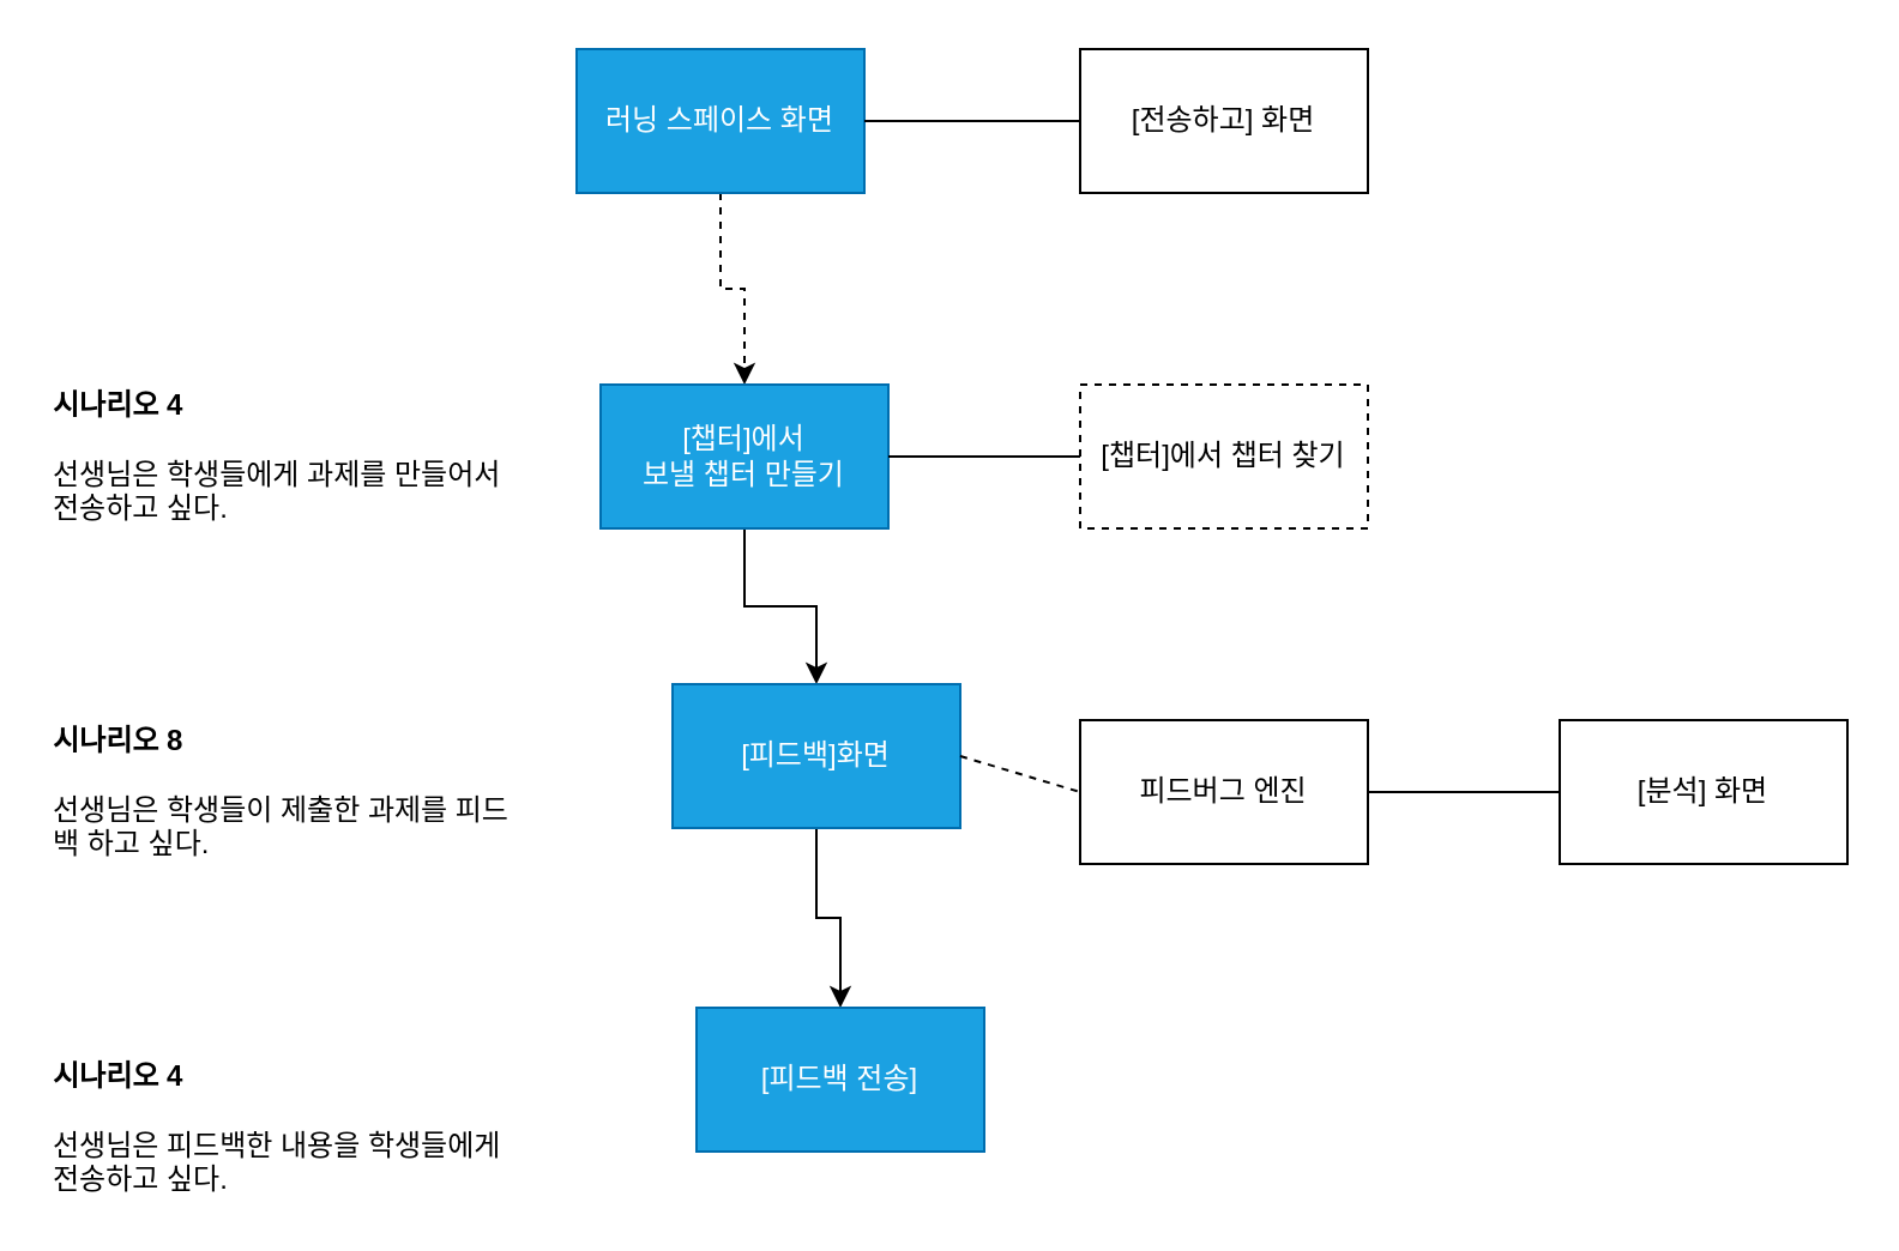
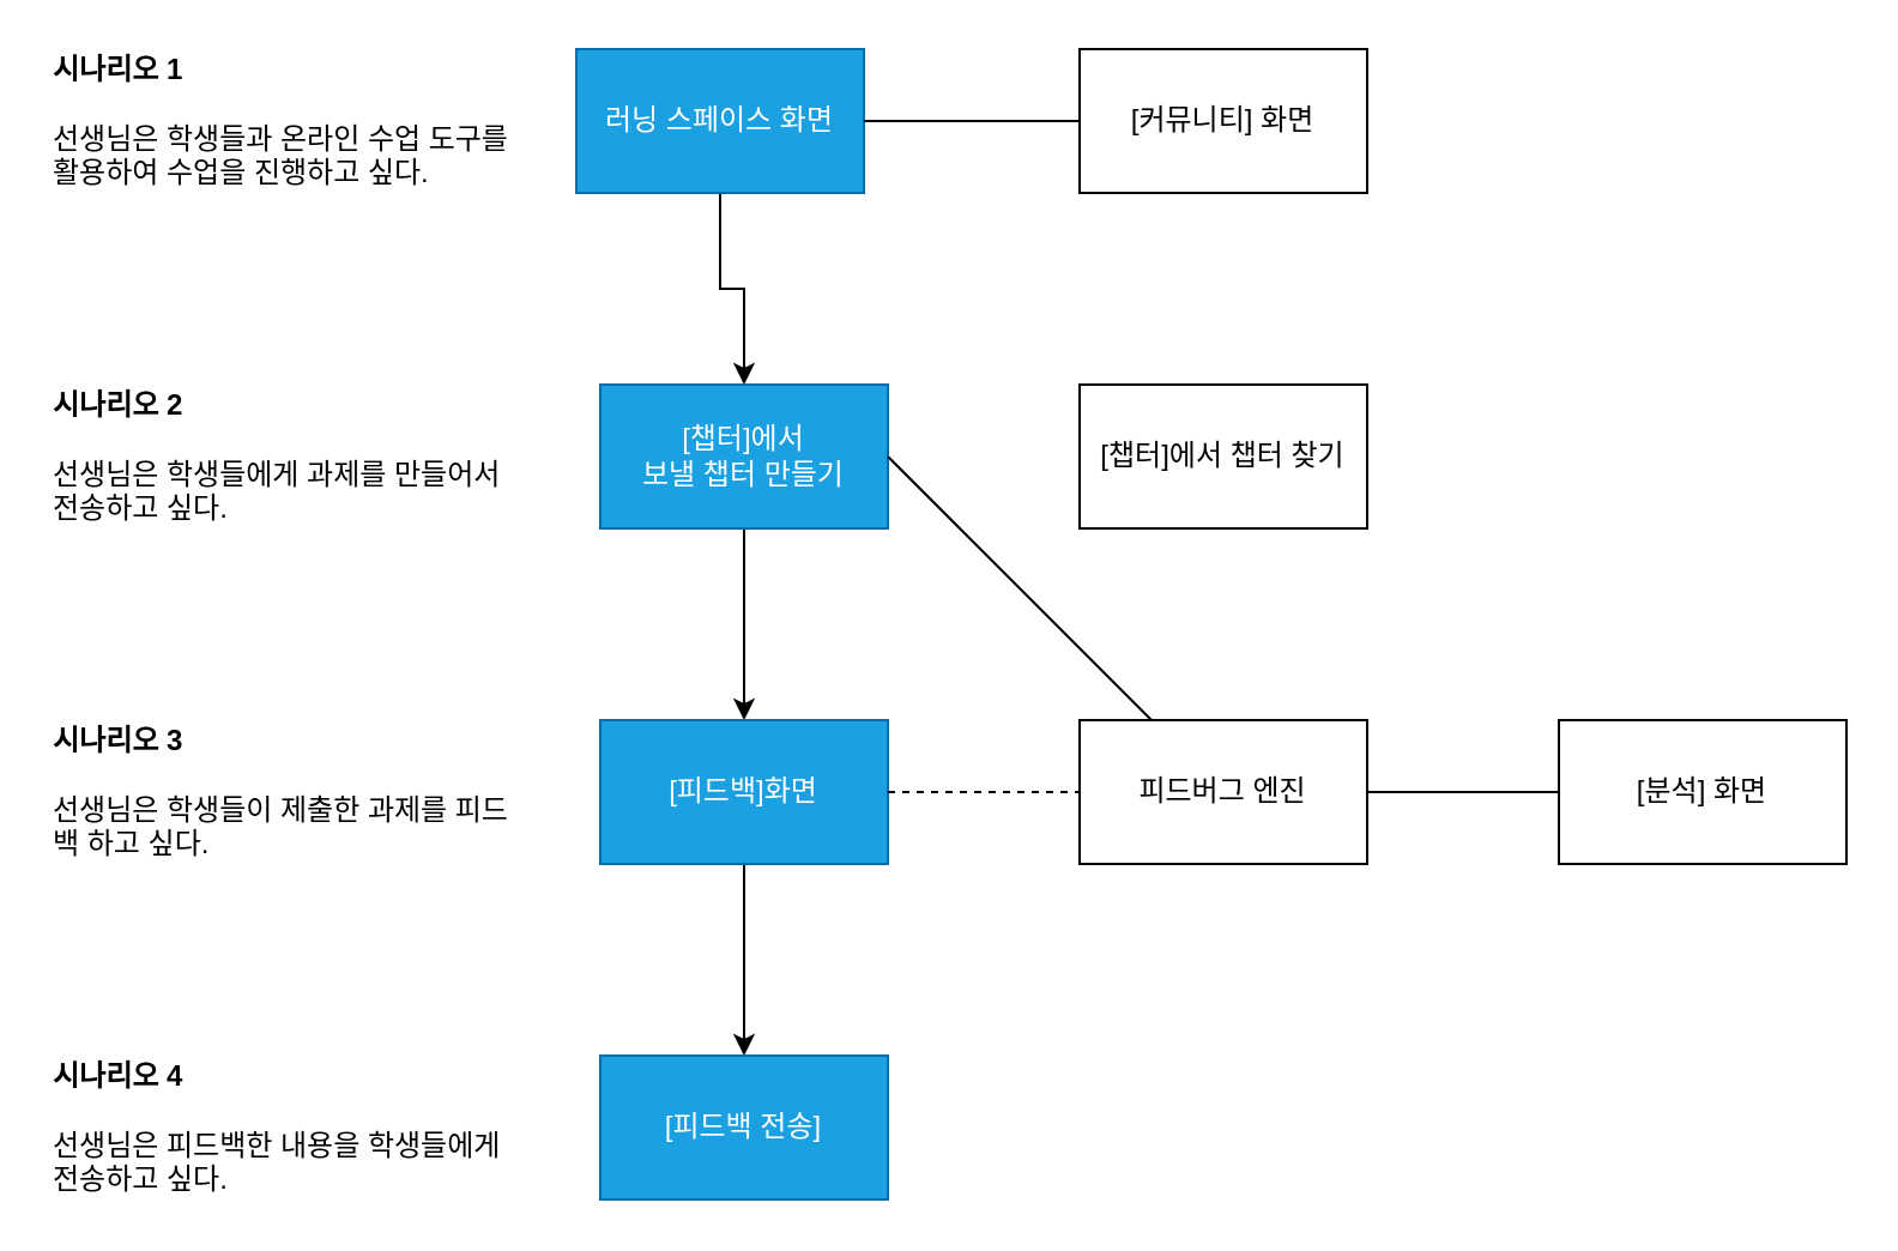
  <mxCell id="0" />
  <mxCell id="1" parent="0" />
- <mxCell id="2" value="" style="edgeStyle=orthogonalEdgeStyle;rounded=0;orthogonalLoop=1;jettySize=auto;html=1;dashed=1;" edge="1" parent="1" source="3" target="5"><mxGeometry relative="1" as="geometry" /></mxCell>
+ <mxCell id="2" value="" style="edgeStyle=orthogonalEdgeStyle;rounded=0;orthogonalLoop=1;jettySize=auto;html=1;" edge="1" parent="1" source="3" target="5"><mxGeometry relative="1" as="geometry" /></mxCell>
  <mxCell id="3" value="러닝 스페이스 화면" style="rounded=0;whiteSpace=wrap;html=1;fillColor=#1ba1e2;strokeColor=#006EAF;fontColor=#ffffff;" vertex="1" parent="1"><mxGeometry x="240" y="20" width="120" height="60" as="geometry" /></mxCell>
  <mxCell id="4" value="" style="edgeStyle=orthogonalEdgeStyle;rounded=0;orthogonalLoop=1;jettySize=auto;html=1;" edge="1" parent="1" source="5" target="8"><mxGeometry relative="1" as="geometry" /></mxCell>
  <mxCell id="5" value="[챕터]에서&lt;br&gt;보낼 챕터 만들기" style="whiteSpace=wrap;html=1;rounded=0;fillColor=#1ba1e2;strokeColor=#006EAF;fontColor=#ffffff;" vertex="1" parent="1"><mxGeometry x="250" y="160" width="120" height="60" as="geometry" /></mxCell>
- <mxCell id="6" value="[챕터]에서 챕터 찾기" style="whiteSpace=wrap;html=1;rounded=0;dashed=1;" vertex="1" parent="1"><mxGeometry x="450" y="160" width="120" height="60" as="geometry" /></mxCell>
+ <mxCell id="6" value="[챕터]에서 챕터 찾기" style="whiteSpace=wrap;html=1;rounded=0;" vertex="1" parent="1"><mxGeometry x="450" y="160" width="120" height="60" as="geometry" /></mxCell>
  <mxCell id="7" value="" style="edgeStyle=orthogonalEdgeStyle;rounded=0;orthogonalLoop=1;jettySize=auto;html=1;" edge="1" parent="1" source="8" target="9"><mxGeometry relative="1" as="geometry" /></mxCell>
- <mxCell id="8" value="[피드백]화면" style="whiteSpace=wrap;html=1;rounded=0;fillColor=#1ba1e2;strokeColor=#006EAF;fontColor=#ffffff;" vertex="1" parent="1"><mxGeometry x="280" y="285" width="120" height="60" as="geometry" /></mxCell>
- <mxCell id="9" value="[피드백 전송]" style="whiteSpace=wrap;html=1;rounded=0;fillColor=#1ba1e2;strokeColor=#006EAF;fontColor=#ffffff;" vertex="1" parent="1"><mxGeometry x="290" y="420" width="120" height="60" as="geometry" /></mxCell>
+ <mxCell id="8" value="[피드백]화면" style="whiteSpace=wrap;html=1;rounded=0;fillColor=#1ba1e2;strokeColor=#006EAF;fontColor=#ffffff;" vertex="1" parent="1"><mxGeometry x="250" y="300" width="120" height="60" as="geometry" /></mxCell>
+ <mxCell id="9" value="[피드백 전송]" style="whiteSpace=wrap;html=1;rounded=0;fillColor=#1ba1e2;strokeColor=#006EAF;fontColor=#ffffff;" vertex="1" parent="1"><mxGeometry x="250" y="440" width="120" height="60" as="geometry" /></mxCell>
  <mxCell id="10" value="피드버그 엔진" style="whiteSpace=wrap;html=1;rounded=0;" vertex="1" parent="1"><mxGeometry x="450" y="300" width="120" height="60" as="geometry" /></mxCell>
- <mxCell id="11" value="[전송하고] 화면" style="whiteSpace=wrap;html=1;rounded=0;" vertex="1" parent="1"><mxGeometry x="450" y="20" width="120" height="60" as="geometry" /></mxCell>
- <mxCell id="13" value="&lt;div style=&quot;&quot;&gt;&lt;span style=&quot;background-color: initial;&quot;&gt;&lt;b&gt;시나리오 4&lt;/b&gt;&lt;br&gt;&lt;br&gt;선생님은 학생들에게 과제를 만들어서 전송하고 싶다.&lt;/span&gt;&lt;/div&gt;" style="text;html=1;strokeColor=none;fillColor=none;align=left;verticalAlign=middle;whiteSpace=wrap;rounded=0;" vertex="1" parent="1"><mxGeometry x="20" y="160" width="200" height="60" as="geometry" /></mxCell>
+ <mxCell id="11" value="[커뮤니티] 화면" style="whiteSpace=wrap;html=1;rounded=0;" vertex="1" parent="1"><mxGeometry x="450" y="20" width="120" height="60" as="geometry" /></mxCell>
+ <mxCell id="12" value="&lt;div style=&quot;&quot;&gt;&lt;span style=&quot;background-color: initial;&quot;&gt;&lt;b&gt;시나리오 1&lt;/b&gt;&lt;br&gt;&lt;br&gt;선생님은 학생들과 온라인 수업 도구를 활용하여 수업을 진행하고 싶다.&lt;/span&gt;&lt;/div&gt;" style="text;html=1;strokeColor=none;fillColor=none;align=left;verticalAlign=middle;whiteSpace=wrap;rounded=0;" vertex="1" parent="1"><mxGeometry x="20" y="20" width="200" height="60" as="geometry" /></mxCell>
+ <mxCell id="13" value="&lt;div style=&quot;&quot;&gt;&lt;span style=&quot;background-color: initial;&quot;&gt;&lt;b&gt;시나리오 2&lt;/b&gt;&lt;br&gt;&lt;br&gt;선생님은 학생들에게 과제를 만들어서 전송하고 싶다.&lt;/span&gt;&lt;/div&gt;" style="text;html=1;strokeColor=none;fillColor=none;align=left;verticalAlign=middle;whiteSpace=wrap;rounded=0;" vertex="1" parent="1"><mxGeometry x="20" y="160" width="200" height="60" as="geometry" /></mxCell>
  <mxCell id="14" value="" style="endArrow=none;html=1;rounded=0;entryX=0;entryY=0.5;entryDx=0;entryDy=0;exitX=1;exitY=0.5;exitDx=0;exitDy=0;" edge="1" parent="1" source="3" target="11"><mxGeometry width="50" height="50" relative="1" as="geometry"><mxPoint x="270" y="370" as="sourcePoint" /><mxPoint x="320" y="320" as="targetPoint" /></mxGeometry></mxCell>
- <mxCell id="15" value="" style="endArrow=none;html=1;rounded=0;entryX=0;entryY=0.5;entryDx=0;entryDy=0;exitX=1;exitY=0.5;exitDx=0;exitDy=0;" edge="1" parent="1" source="5" target="6"><mxGeometry width="50" height="50" relative="1" as="geometry"><mxPoint x="270" y="370" as="sourcePoint" /><mxPoint x="320" y="320" as="targetPoint" /></mxGeometry></mxCell>
+ <mxCell id="15" value="" style="endArrow=none;html=1;rounded=0;exitX=1;exitY=0.5;exitDx=0;exitDy=0;" edge="1" parent="1" source="5" target="10"><mxGeometry width="50" height="50" relative="1" as="geometry"><mxPoint x="270" y="370" as="sourcePoint" /><mxPoint x="320" y="320" as="targetPoint" /></mxGeometry></mxCell>
  <mxCell id="16" value="" style="endArrow=none;html=1;rounded=0;entryX=0;entryY=0.5;entryDx=0;entryDy=0;exitX=1;exitY=0.5;exitDx=0;exitDy=0;dashed=1;" edge="1" parent="1" source="8" target="10"><mxGeometry width="50" height="50" relative="1" as="geometry"><mxPoint x="270" y="370" as="sourcePoint" /><mxPoint x="320" y="320" as="targetPoint" /></mxGeometry></mxCell>
- <mxCell id="17" value="&lt;div style=&quot;&quot;&gt;&lt;span style=&quot;background-color: initial;&quot;&gt;&lt;b&gt;시나리오 8&lt;/b&gt;&lt;br&gt;&lt;br&gt;선생님은 학생들이 제출한 과제를 피드백 하고 싶다.&lt;/span&gt;&lt;/div&gt;" style="text;html=1;strokeColor=none;fillColor=none;align=left;verticalAlign=middle;whiteSpace=wrap;rounded=0;" vertex="1" parent="1"><mxGeometry x="20" y="300" width="200" height="60" as="geometry" /></mxCell>
+ <mxCell id="17" value="&lt;div style=&quot;&quot;&gt;&lt;span style=&quot;background-color: initial;&quot;&gt;&lt;b&gt;시나리오 3&lt;/b&gt;&lt;br&gt;&lt;br&gt;선생님은 학생들이 제출한 과제를 피드백 하고 싶다.&lt;/span&gt;&lt;/div&gt;" style="text;html=1;strokeColor=none;fillColor=none;align=left;verticalAlign=middle;whiteSpace=wrap;rounded=0;" vertex="1" parent="1"><mxGeometry x="20" y="300" width="200" height="60" as="geometry" /></mxCell>
  <mxCell id="18" value="[분석] 화면" style="whiteSpace=wrap;html=1;rounded=0;" vertex="1" parent="1"><mxGeometry x="650" y="300" width="120" height="60" as="geometry" /></mxCell>
  <mxCell id="19" value="&lt;div style=&quot;&quot;&gt;&lt;span style=&quot;background-color: initial;&quot;&gt;&lt;b&gt;시나리오 4&lt;/b&gt;&lt;br&gt;&lt;br&gt;선생님은 피드백한 내용을 학생들에게 전송하고 싶다.&lt;/span&gt;&lt;/div&gt;" style="text;html=1;strokeColor=none;fillColor=none;align=left;verticalAlign=middle;whiteSpace=wrap;rounded=0;" vertex="1" parent="1"><mxGeometry x="20" y="440" width="200" height="60" as="geometry" /></mxCell>
  <mxCell id="20" value="" style="endArrow=none;html=1;rounded=0;exitX=1;exitY=0.5;exitDx=0;exitDy=0;" edge="1" parent="1" source="10"><mxGeometry width="50" height="50" relative="1" as="geometry"><mxPoint x="690" y="370" as="sourcePoint" /><mxPoint x="650" y="330" as="targetPoint" /></mxGeometry></mxCell>
